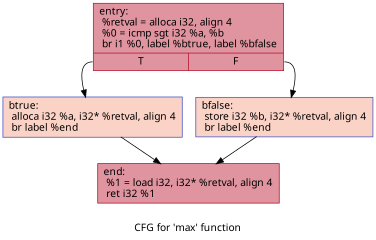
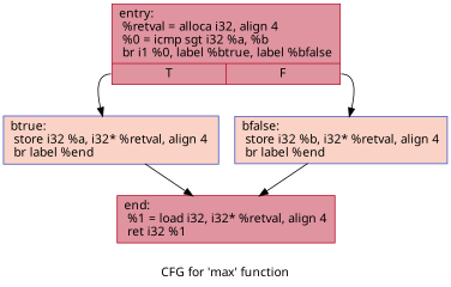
  digraph {
    label="CFG for 'max' function"
    fontname="Noto Sans"
    node [color="#b70d28ff" fillcolor="#b70d2870" shape=record style=filled fontname="Noto Sans"]
    edge [fontname="Noto Sans"]
    n1 [label="{entry:\l  %retval = alloca i32, align 4\l  %0 = icmp sgt i32 %a, %b\l  br i1 %0, label %btrue, label %bfalse\l|{<s0>T|<s1>F}}"]
-   n2 [color="#3d50c3ff" fillcolor="#f59c7d70" label="{btrue:                                            \l  alloca i32 %a, i32* %retval, align 4\l  br label %end\l}"]
+   n2 [color="#3d50c3ff" fillcolor="#f59c7d70" label="{btrue:                                            \l  store i32 %a, i32* %retval, align 4\l  br label %end\l}"]
    n3 [color="#3d50c3ff" fillcolor="#f59c7d70" label="{bfalse:                                           \l  store i32 %b, i32* %retval, align 4\l  br label %end\l}"]
    n4 [label="{end:                                              \l  %1 = load i32, i32* %retval, align 4\l  ret i32 %1\l}"]
    n1 -> n2 [tailport=s0]
    n1 -> n3 [tailport=s1]
    n2 -> n4
    n3 -> n4
  }
